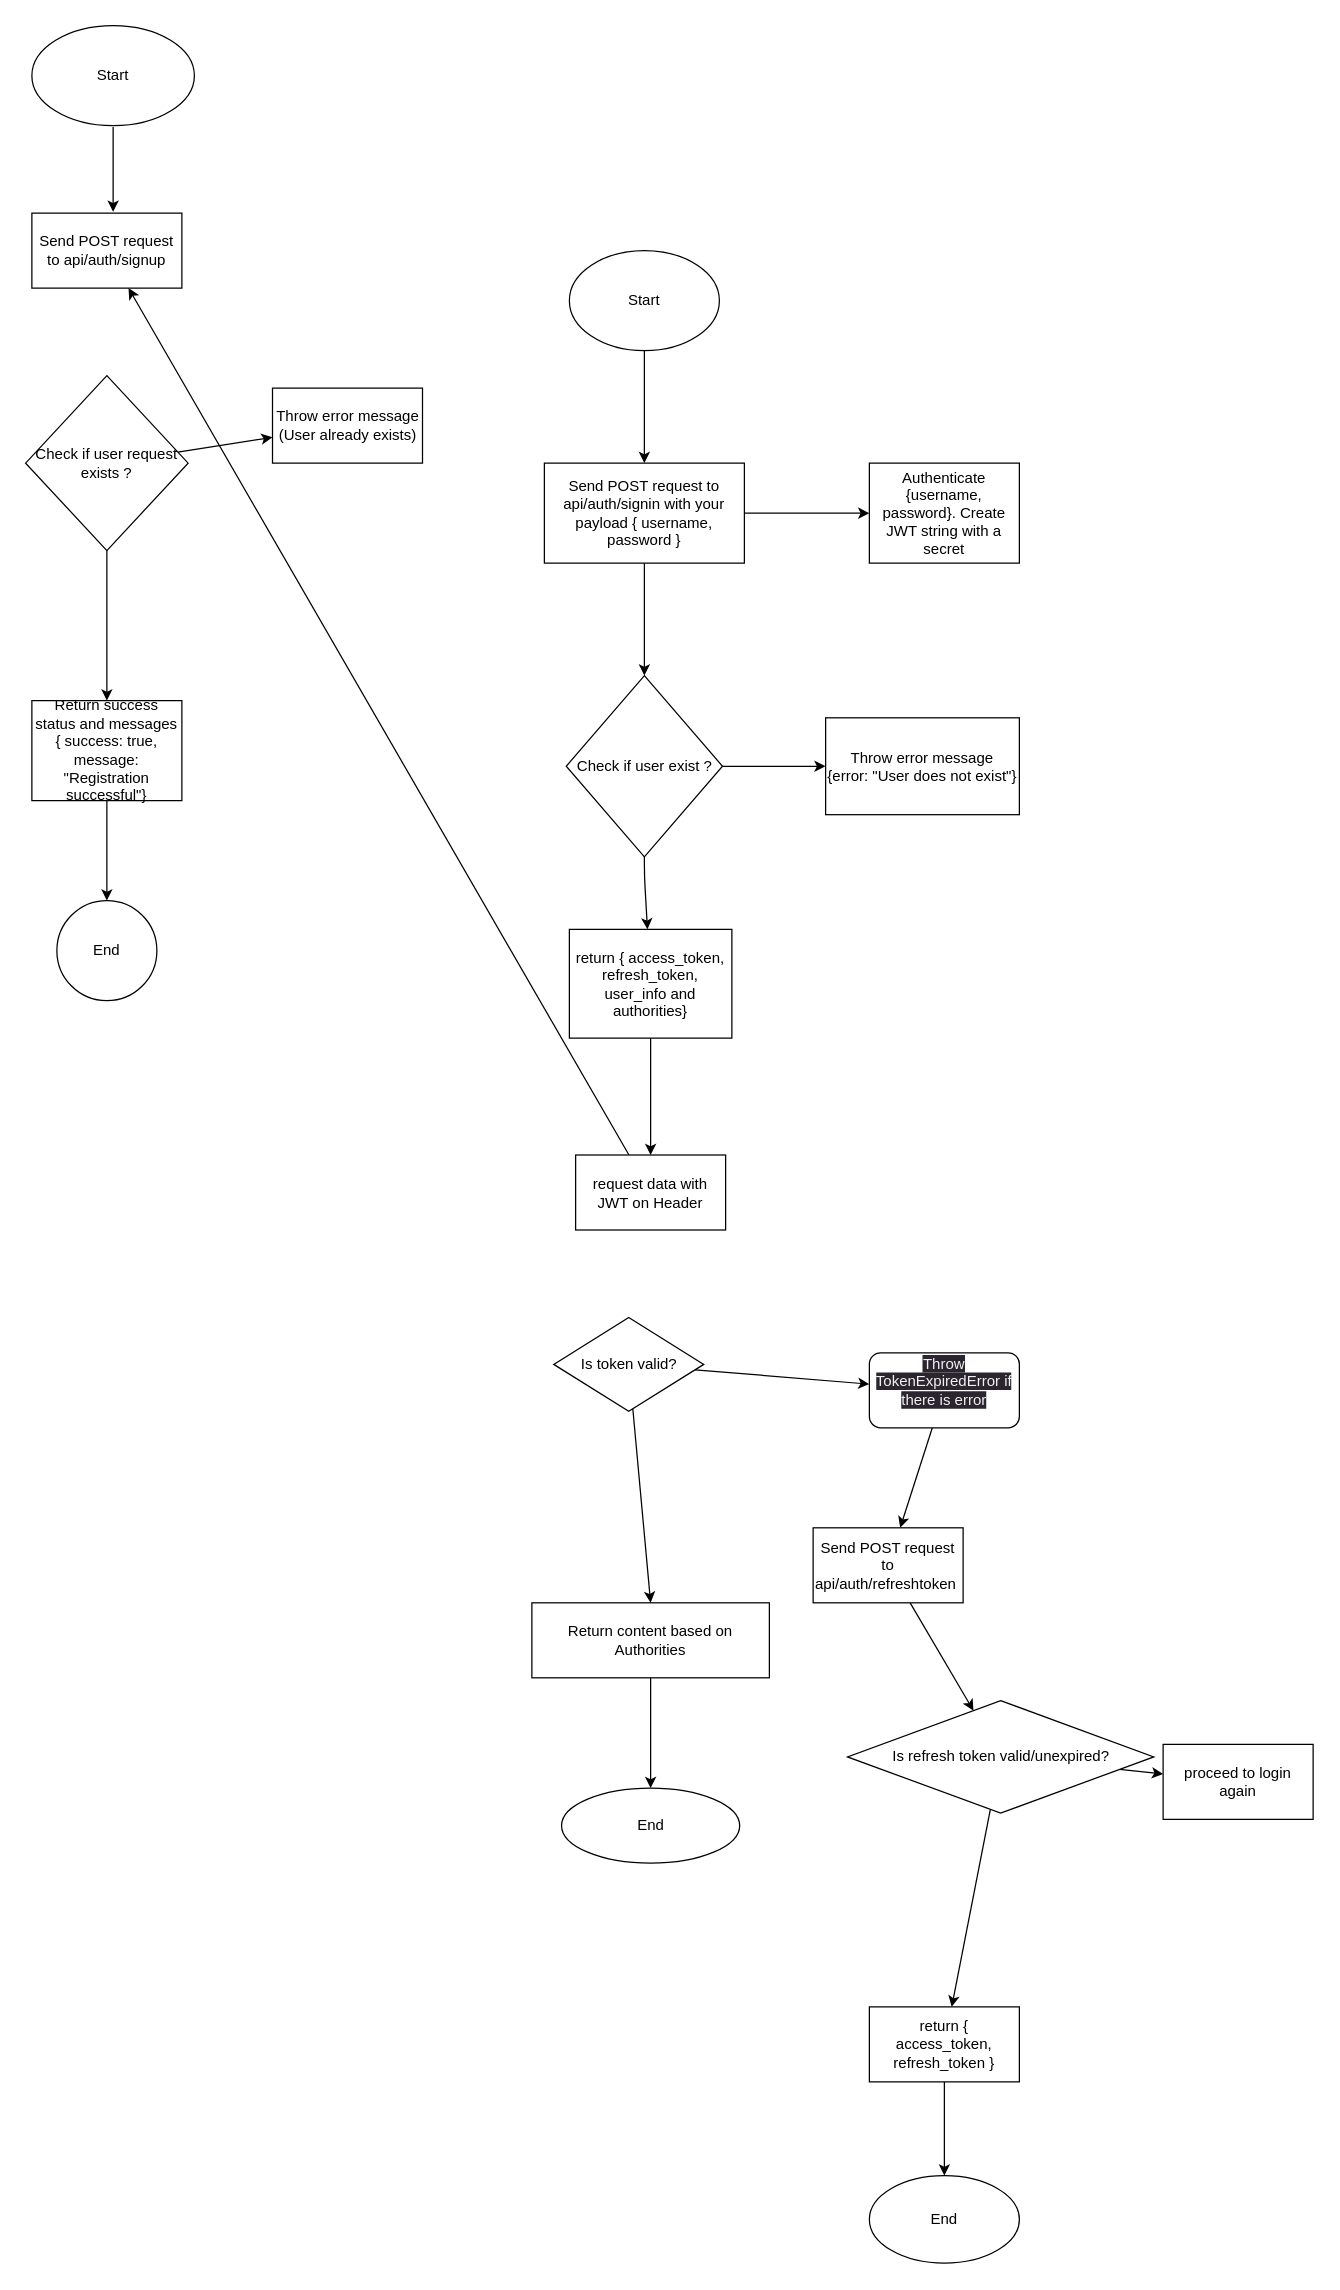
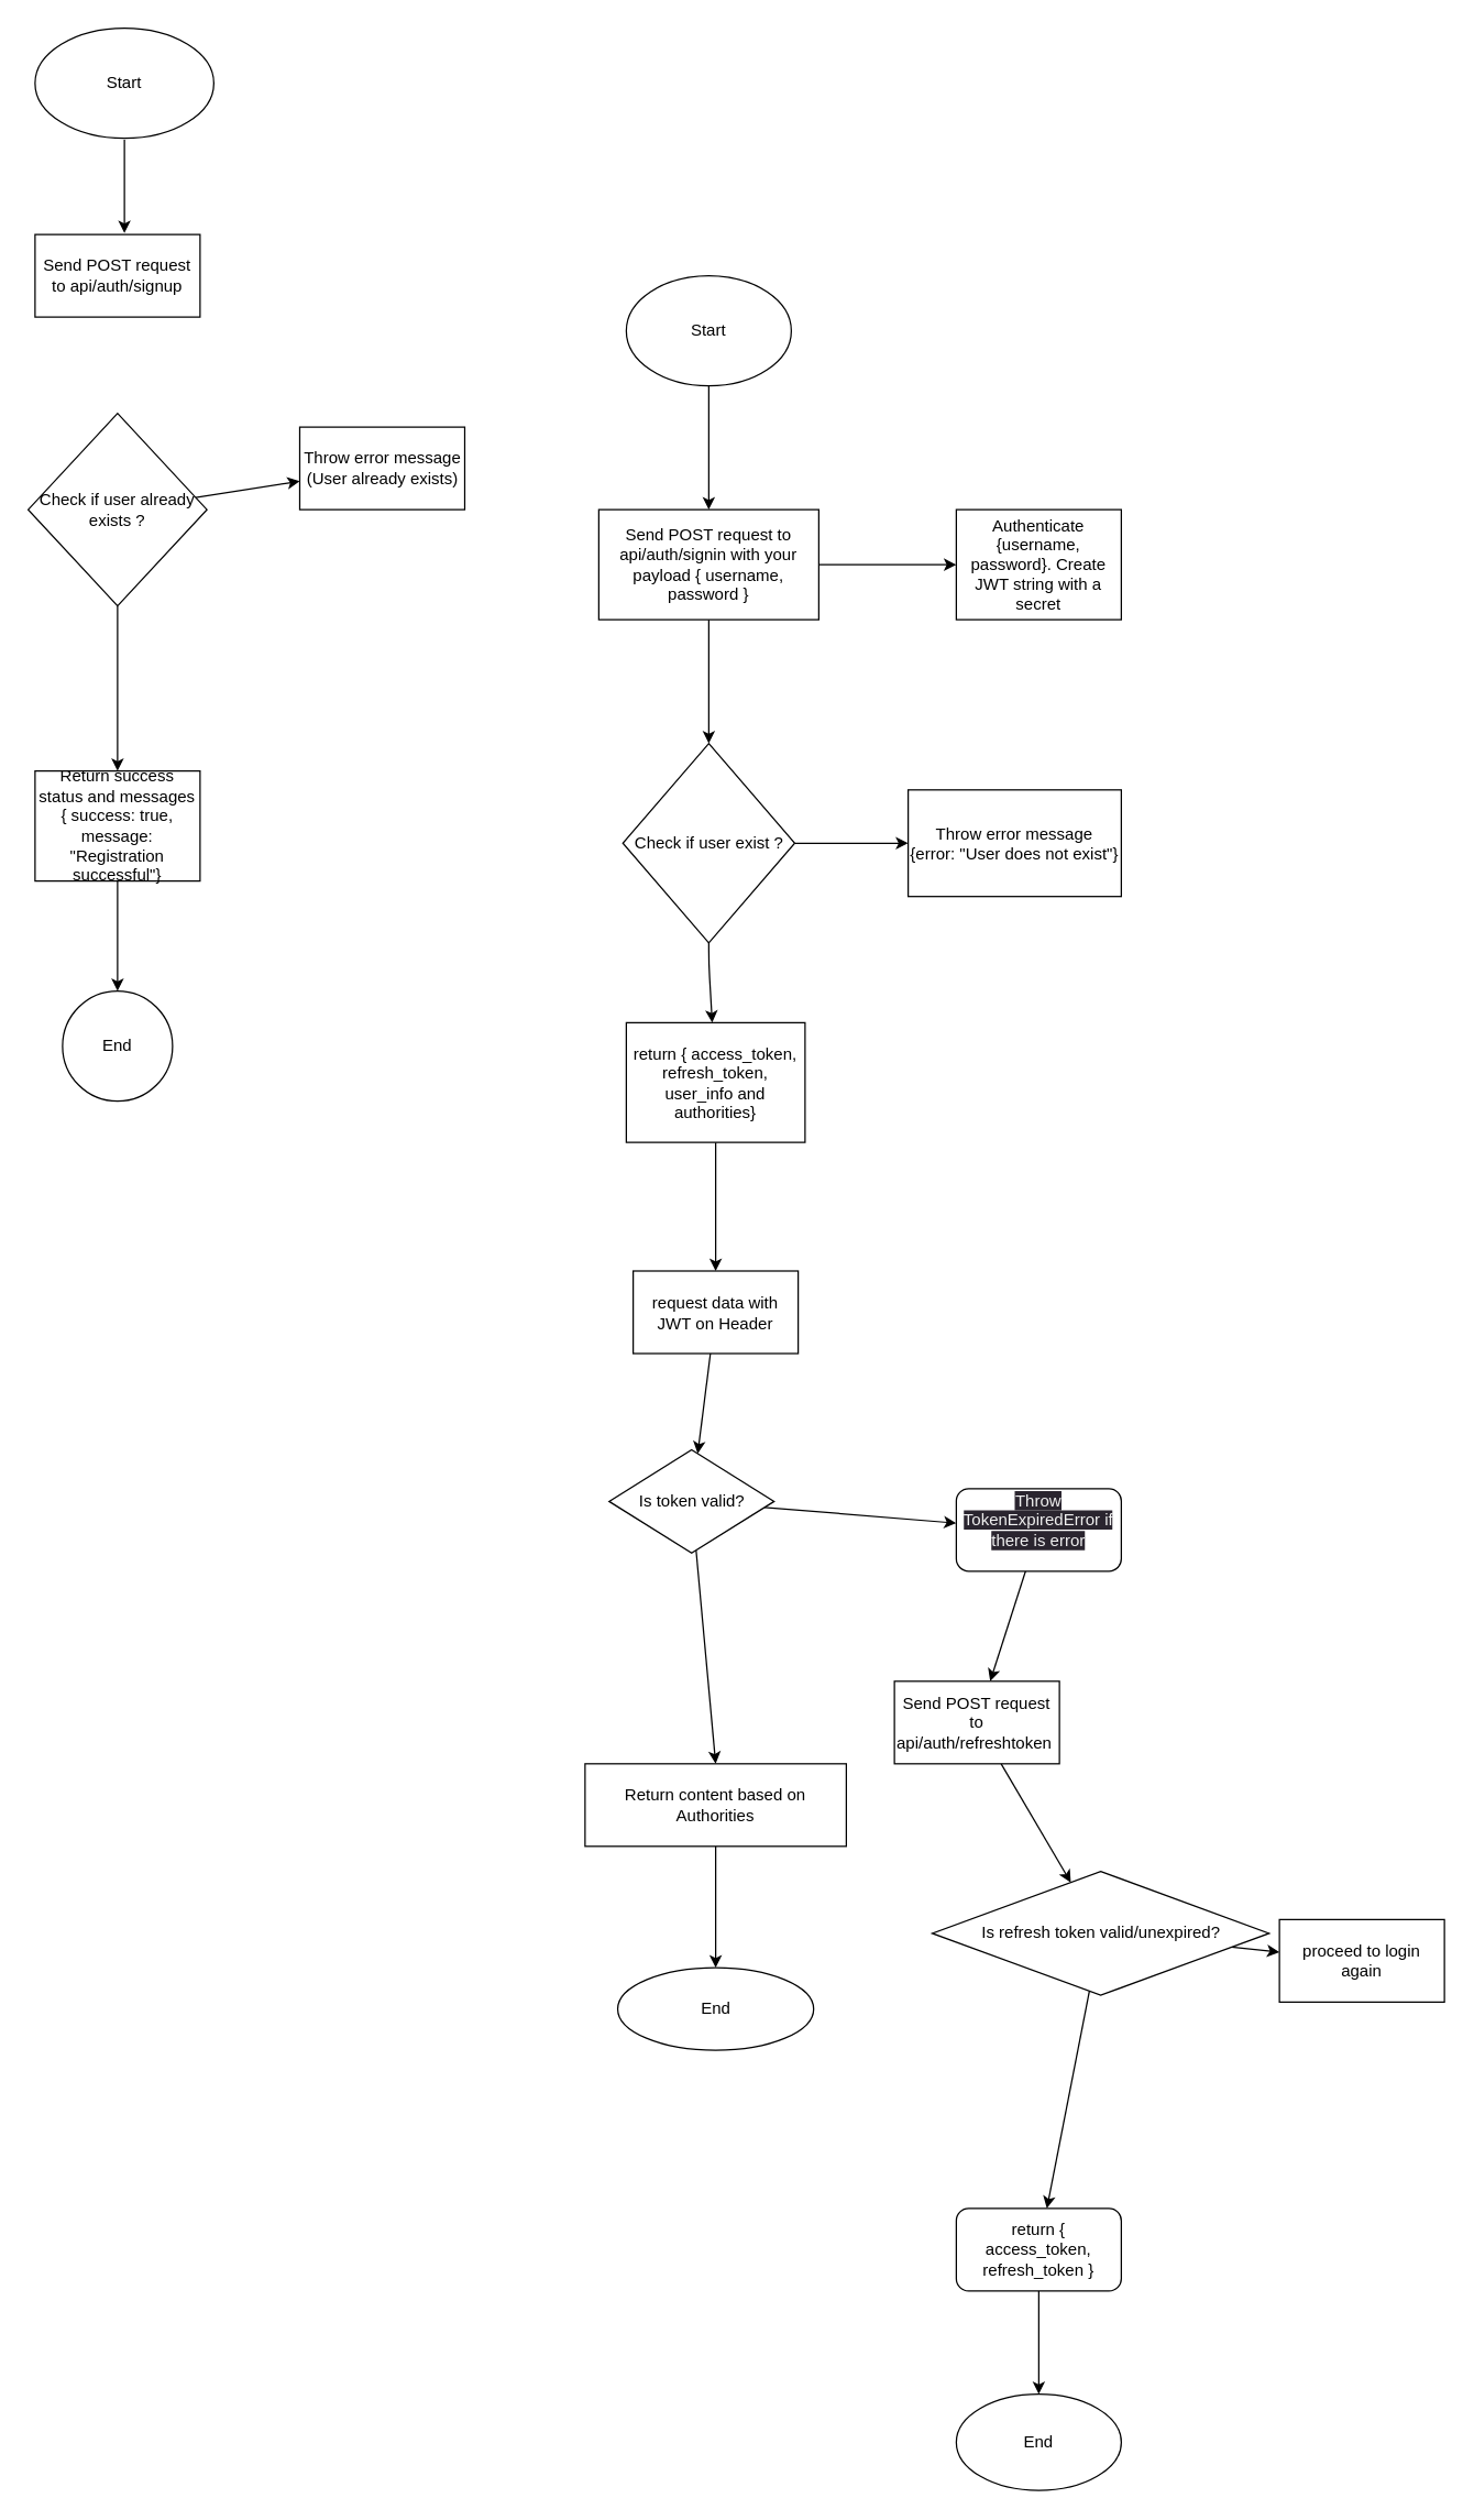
  <mxCell id="0" />
  <mxCell id="1" parent="0" />
  <mxCell id="2" value="Send POST request to api/auth/signup" style="rounded=0;whiteSpace=wrap;html=1;" parent="1" vertex="1"><mxGeometry x="25" y="170" width="120" height="60" as="geometry" /></mxCell>
  <mxCell id="3" value="Start" style="ellipse;whiteSpace=wrap;html=1;rounded=0;" parent="1" vertex="1"><mxGeometry x="25" y="20" width="130" height="80" as="geometry" /></mxCell>
  <mxCell id="4" value="" style="edgeStyle=none;html=1;" parent="1" source="6" target="7" edge="1"><mxGeometry relative="1" as="geometry" /></mxCell>
  <mxCell id="5" value="" style="edgeStyle=none;html=1;" parent="1" source="6" target="9" edge="1"><mxGeometry relative="1" as="geometry" /></mxCell>
- <mxCell id="6" value="Check if user request exists ?" style="rhombus;whiteSpace=wrap;html=1;rounded=0;" parent="1" vertex="1"><mxGeometry x="20" y="300" width="130" height="140" as="geometry" /></mxCell>
+ <mxCell id="6" value="Check if user already exists ?" style="rhombus;whiteSpace=wrap;html=1;rounded=0;" parent="1" vertex="1"><mxGeometry x="20" y="300" width="130" height="140" as="geometry" /></mxCell>
  <mxCell id="7" value="Throw error message (User already exists)" style="whiteSpace=wrap;html=1;rounded=0;" parent="1" vertex="1"><mxGeometry x="217.5" y="310" width="120" height="60" as="geometry" /></mxCell>
  <mxCell id="8" value="" style="edgeStyle=none;html=1;" parent="1" source="9" target="10" edge="1"><mxGeometry relative="1" as="geometry" /></mxCell>
  <mxCell id="9" value="Return success status and messages&lt;br&gt;{ success: true, message: &quot;Registration successful&quot;}" style="rounded=0;whiteSpace=wrap;html=1;" parent="1" vertex="1"><mxGeometry x="25" y="560" width="120" height="80" as="geometry" /></mxCell>
  <mxCell id="10" value="End" style="ellipse;whiteSpace=wrap;html=1;rounded=0;" parent="1" vertex="1"><mxGeometry x="45" y="720" width="80" height="80" as="geometry" /></mxCell>
  <mxCell id="11" value="" style="edgeStyle=none;html=1;" parent="1" source="12" target="15" edge="1"><mxGeometry relative="1" as="geometry" /></mxCell>
  <mxCell id="12" value="Start" style="ellipse;whiteSpace=wrap;html=1;" parent="1" vertex="1"><mxGeometry x="455" y="200" width="120" height="80" as="geometry" /></mxCell>
  <mxCell id="13" value="" style="edgeStyle=none;html=1;" parent="1" source="15" target="16" edge="1"><mxGeometry relative="1" as="geometry" /></mxCell>
  <mxCell id="14" value="" style="edgeStyle=none;html=1;" parent="1" source="15" edge="1"><mxGeometry relative="1" as="geometry"><mxPoint x="515" y="540" as="targetPoint" /></mxGeometry></mxCell>
  <mxCell id="15" value="Send POST request to api/auth/signin with your payload { username, password }" style="whiteSpace=wrap;html=1;" parent="1" vertex="1"><mxGeometry x="435" y="370" width="160" height="80" as="geometry" /></mxCell>
  <mxCell id="16" value="Authenticate {username, password}. Create JWT string with a secret" style="whiteSpace=wrap;html=1;" parent="1" vertex="1"><mxGeometry x="695" y="370" width="120" height="80" as="geometry" /></mxCell>
  <mxCell id="17" value="" style="edgeStyle=none;html=1;" parent="1" target="19" edge="1"><mxGeometry relative="1" as="geometry"><mxPoint x="515" y="660" as="sourcePoint" /><Array as="points"><mxPoint x="515" y="700" /></Array></mxGeometry></mxCell>
  <mxCell id="18" value="" style="edgeStyle=none;html=1;" parent="1" source="19" target="24" edge="1"><mxGeometry relative="1" as="geometry" /></mxCell>
  <mxCell id="19" value="return { access_token, refresh_token, user_info and authorities}" style="whiteSpace=wrap;html=1;" parent="1" vertex="1"><mxGeometry x="455" y="743" width="130" height="87" as="geometry" /></mxCell>
  <mxCell id="20" value="" style="edgeStyle=none;html=1;" parent="1" source="21" target="22" edge="1"><mxGeometry relative="1" as="geometry" /></mxCell>
  <mxCell id="21" value="Check if user exist ?" style="rhombus;whiteSpace=wrap;html=1;" parent="1" vertex="1"><mxGeometry x="452.5" y="540" width="125" height="145" as="geometry" /></mxCell>
  <mxCell id="22" value="Throw error message&lt;br&gt;{error: &quot;User does not exist&quot;}" style="whiteSpace=wrap;html=1;" parent="1" vertex="1"><mxGeometry x="660" y="573.75" width="155" height="77.5" as="geometry" /></mxCell>
- <mxCell id="23" value="" style="edgeStyle=none;html=1;" parent="1" source="24" target="2" edge="1"><mxGeometry relative="1" as="geometry" /></mxCell>
+ <mxCell id="23" value="" style="edgeStyle=none;html=1;" parent="1" source="24" target="27" edge="1"><mxGeometry relative="1" as="geometry" /></mxCell>
  <mxCell id="24" value="request data with JWT on Header" style="whiteSpace=wrap;html=1;" parent="1" vertex="1"><mxGeometry x="460" y="923.5" width="120" height="60" as="geometry" /></mxCell>
  <mxCell id="25" value="" style="edgeStyle=none;html=1;" parent="1" source="27" target="29" edge="1"><mxGeometry relative="1" as="geometry" /></mxCell>
  <mxCell id="26" value="" style="edgeStyle=none;html=1;" edge="1" parent="1" source="27"><mxGeometry relative="1" as="geometry"><mxPoint x="520" y="1281.75" as="targetPoint" /></mxGeometry></mxCell>
  <mxCell id="27" value="Is token valid?" style="rhombus;whiteSpace=wrap;html=1;" parent="1" vertex="1"><mxGeometry x="442.5" y="1053.5" width="120" height="75" as="geometry" /></mxCell>
  <mxCell id="28" value="" style="edgeStyle=none;html=1;" parent="1" source="29" target="31" edge="1"><mxGeometry relative="1" as="geometry" /></mxCell>
  <mxCell id="29" value="&#10;&lt;span style=&quot;color: rgb(240, 240, 240); font-family: Helvetica; font-size: 12px; font-style: normal; font-variant-ligatures: normal; font-variant-caps: normal; font-weight: 400; letter-spacing: normal; orphans: 2; text-align: center; text-indent: 0px; text-transform: none; widows: 2; word-spacing: 0px; -webkit-text-stroke-width: 0px; background-color: rgb(42, 37, 47); text-decoration-thickness: initial; text-decoration-style: initial; text-decoration-color: initial; float: none; display: inline !important;&quot;&gt;Throw TokenExpiredError if there is error&lt;/span&gt;&#10;&#10;" style="whiteSpace=wrap;html=1;rounded=1;" parent="1" vertex="1"><mxGeometry x="695" y="1081.75" width="120" height="60" as="geometry" /></mxCell>
  <mxCell id="30" value="" style="edgeStyle=none;html=1;" parent="1" source="31" target="34" edge="1"><mxGeometry relative="1" as="geometry" /></mxCell>
  <mxCell id="31" value="Send POST request to api/auth/refreshtoken&amp;nbsp;" style="whiteSpace=wrap;html=1;" parent="1" vertex="1"><mxGeometry x="650" y="1221.75" width="120" height="60" as="geometry" /></mxCell>
  <mxCell id="32" value="" style="edgeStyle=none;html=1;" parent="1" source="34" target="36" edge="1"><mxGeometry relative="1" as="geometry" /></mxCell>
  <mxCell id="33" value="" style="edgeStyle=none;html=1;" parent="1" source="34" target="37" edge="1"><mxGeometry relative="1" as="geometry" /></mxCell>
  <mxCell id="34" value="Is refresh token valid/unexpired?" style="rhombus;whiteSpace=wrap;html=1;" parent="1" vertex="1"><mxGeometry x="677.5" y="1360" width="245" height="90" as="geometry" /></mxCell>
  <mxCell id="35" value="" style="edgeStyle=none;html=1;" edge="1" parent="1" source="36" target="39"><mxGeometry relative="1" as="geometry" /></mxCell>
- <mxCell id="36" value="return { access_token, refresh_token }" style="whiteSpace=wrap;html=1;" parent="1" vertex="1"><mxGeometry x="695" y="1605" width="120" height="60" as="geometry" /></mxCell>
+ <mxCell id="36" value="return { access_token, refresh_token }" style="whiteSpace=wrap;html=1;rounded=1;" parent="1" vertex="1"><mxGeometry x="695" y="1605" width="120" height="60" as="geometry" /></mxCell>
  <mxCell id="37" value="proceed to login again" style="whiteSpace=wrap;html=1;" parent="1" vertex="1"><mxGeometry x="930" y="1395" width="120" height="60" as="geometry" /></mxCell>
  <mxCell id="38" value="" style="endArrow=classic;html=1;" parent="1" edge="1"><mxGeometry width="50" height="50" relative="1" as="geometry"><mxPoint x="90" y="101" as="sourcePoint" /><mxPoint x="90" y="169" as="targetPoint" /><Array as="points"><mxPoint x="90" y="109" /></Array></mxGeometry></mxCell>
  <mxCell id="39" value="End" style="ellipse;whiteSpace=wrap;html=1;" vertex="1" parent="1"><mxGeometry x="695" y="1740" width="120" height="70" as="geometry" /></mxCell>
  <mxCell id="40" value="" style="edgeStyle=none;html=1;" edge="1" parent="1" source="41" target="42"><mxGeometry relative="1" as="geometry" /></mxCell>
  <mxCell id="41" value="Return content based on Authorities" style="rounded=0;whiteSpace=wrap;html=1;" vertex="1" parent="1"><mxGeometry x="425" y="1281.75" width="190" height="60" as="geometry" /></mxCell>
  <mxCell id="42" value="End" style="ellipse;whiteSpace=wrap;html=1;rounded=0;" vertex="1" parent="1"><mxGeometry x="448.75" y="1430" width="142.5" height="60" as="geometry" /></mxCell>
